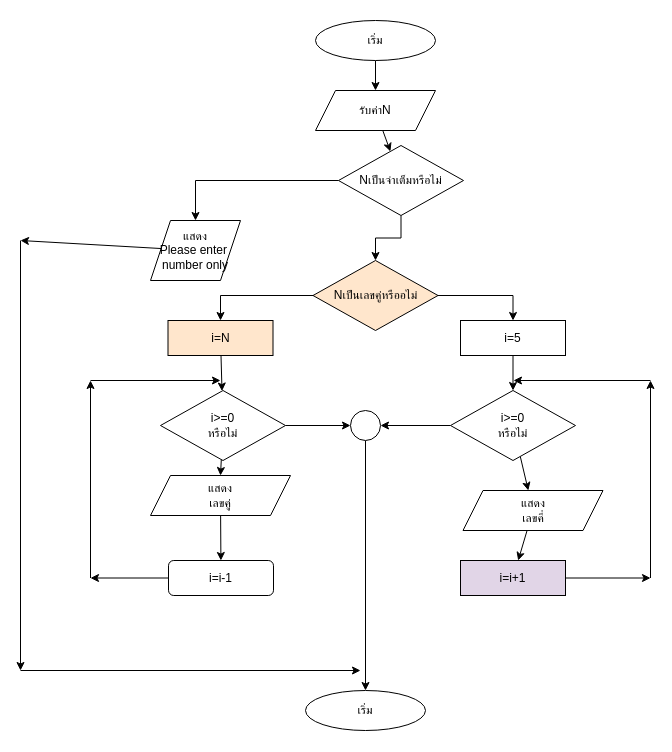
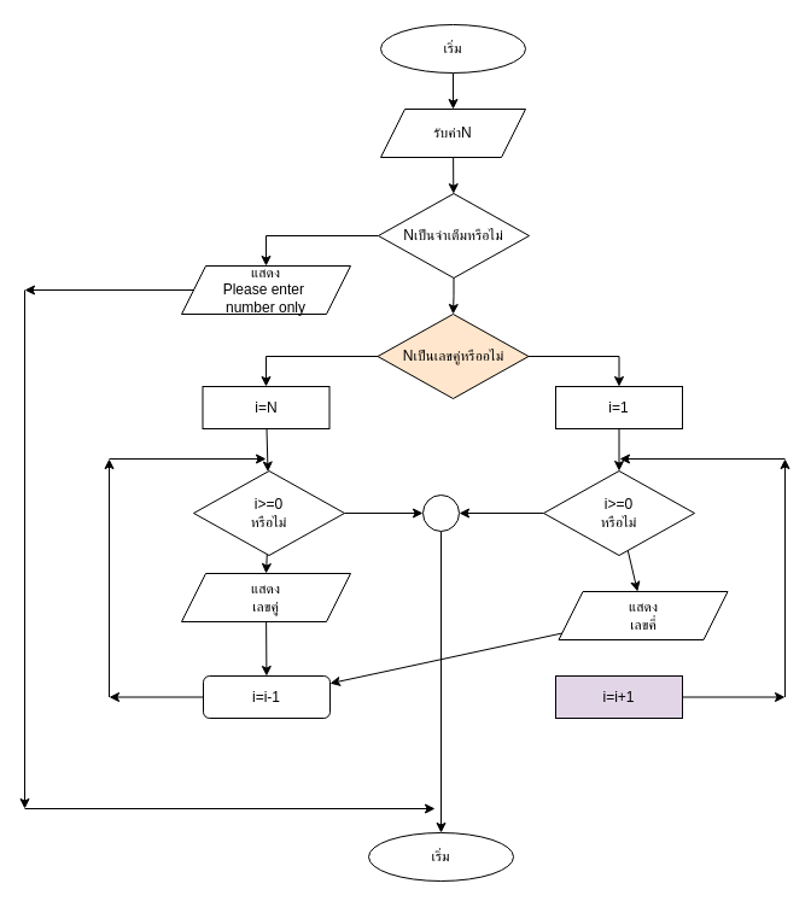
  <mxCell id="0" />
  <mxCell id="1" parent="0" />
  <mxCell id="2" value="" style="edgeStyle=none;html=1;entryX=0.5;entryY=0;entryDx=0;entryDy=0;" parent="1" source="3" target="5" edge="1"><mxGeometry relative="1" as="geometry"><mxPoint x="375" y="90" as="targetPoint" /></mxGeometry></mxCell>
  <mxCell id="3" value="เริ่ม" style="ellipse;whiteSpace=wrap;html=1;" parent="1" vertex="1"><mxGeometry x="315" y="20" width="120" height="40" as="geometry" /></mxCell>
  <mxCell id="4" value="" style="edgeStyle=none;html=1;" parent="1" source="5" target="8" edge="1"><mxGeometry relative="1" as="geometry" /></mxCell>
  <mxCell id="5" value="รับค่าN" style="shape=parallelogram;perimeter=parallelogramPerimeter;whiteSpace=wrap;html=1;fixedSize=1;" parent="1" vertex="1"><mxGeometry x="315" y="90" width="120" height="40" as="geometry" /></mxCell>
  <mxCell id="6" value="" style="edgeStyle=orthogonalEdgeStyle;html=1;entryX=0.5;entryY=0;entryDx=0;entryDy=0;rounded=0;" parent="1" source="8" target="10" edge="1"><mxGeometry relative="1" as="geometry"><mxPoint x="220.5" y="195" as="targetPoint" /></mxGeometry></mxCell>
  <mxCell id="7" value="" style="edgeStyle=orthogonalEdgeStyle;html=1;entryX=0.5;entryY=0;entryDx=0;entryDy=0;rounded=0;curved=0;" parent="1" source="8" target="13" edge="1"><mxGeometry relative="1" as="geometry"><mxPoint x="580.5" y="195" as="targetPoint" /></mxGeometry></mxCell>
- <mxCell id="8" value="Nเป็นจำเต็มหรือไม่" style="rhombus;whiteSpace=wrap;html=1;" parent="1" vertex="1"><mxGeometry x="338" y="145" width="125" height="70" as="geometry" /></mxCell>
+ <mxCell id="8" value="Nเป็นจำเต็มหรือไม่" style="rhombus;whiteSpace=wrap;html=1;" parent="1" vertex="1"><mxGeometry x="313" y="160" width="125" height="70" as="geometry" /></mxCell>
  <mxCell id="9" value="" style="edgeStyle=none;html=1;" parent="1" source="10" edge="1"><mxGeometry relative="1" as="geometry"><mxPoint x="20" y="240" as="targetPoint" /></mxGeometry></mxCell>
- <mxCell id="10" value="แสดง&lt;div&gt;Please enter&amp;nbsp;&lt;/div&gt;&lt;div&gt;number&amp;nbsp;&lt;span style=&quot;background-color: transparent;&quot;&gt;only&lt;/span&gt;&lt;/div&gt;" style="shape=parallelogram;perimeter=parallelogramPerimeter;whiteSpace=wrap;html=1;fixedSize=1;" parent="1" vertex="1"><mxGeometry x="150" y="220" width="90" height="60" as="geometry" /></mxCell>
+ <mxCell id="10" value="แสดง&lt;div&gt;Please enter&amp;nbsp;&lt;/div&gt;&lt;div&gt;number&amp;nbsp;&lt;span style=&quot;background-color: transparent;&quot;&gt;only&lt;/span&gt;&lt;/div&gt;" style="shape=parallelogram;perimeter=parallelogramPerimeter;whiteSpace=wrap;html=1;fixedSize=1;" parent="1" vertex="1"><mxGeometry x="150" y="220" width="140" height="40" as="geometry" /></mxCell>
  <mxCell id="11" value="" style="edgeStyle=orthogonalEdgeStyle;html=1;rounded=0;entryX=0.5;entryY=0;entryDx=0;entryDy=0;" parent="1" source="13" target="15" edge="1"><mxGeometry relative="1" as="geometry" /></mxCell>
  <mxCell id="12" value="" style="edgeStyle=orthogonalEdgeStyle;html=1;entryX=0.5;entryY=0;entryDx=0;entryDy=0;rounded=0;" parent="1" source="13" target="24" edge="1"><mxGeometry relative="1" as="geometry" /></mxCell>
  <mxCell id="13" value="Nเป็นเลขคู่หรืออไม่" style="rhombus;whiteSpace=wrap;html=1;fillColor=#ffe6cc;" parent="1" vertex="1"><mxGeometry x="312.5" y="260" width="125" height="70" as="geometry" /></mxCell>
  <mxCell id="14" value="" style="edgeStyle=none;html=1;" parent="1" source="15" target="18" edge="1"><mxGeometry relative="1" as="geometry" /></mxCell>
- <mxCell id="15" value="i=N" style="whiteSpace=wrap;html=1;fillColor=#ffe6cc;" parent="1" vertex="1"><mxGeometry x="167.5" y="320" width="105" height="35" as="geometry" /></mxCell>
+ <mxCell id="15" value="i=N" style="whiteSpace=wrap;html=1;" parent="1" vertex="1"><mxGeometry x="167.5" y="320" width="105" height="35" as="geometry" /></mxCell>
  <mxCell id="16" value="" style="edgeStyle=none;html=1;entryX=0.5;entryY=0;entryDx=0;entryDy=0;" parent="1" source="18" target="20" edge="1"><mxGeometry relative="1" as="geometry"><mxPoint x="219.25" y="490" as="targetPoint" /></mxGeometry></mxCell>
  <mxCell id="17" value="" style="edgeStyle=none;html=1;" parent="1" source="18" target="37" edge="1"><mxGeometry relative="1" as="geometry" /></mxCell>
  <mxCell id="18" value="i&amp;gt;=0&lt;div&gt;หรือไม่&lt;/div&gt;" style="rhombus;whiteSpace=wrap;html=1;" parent="1" vertex="1"><mxGeometry x="160" y="390" width="125" height="70" as="geometry" /></mxCell>
  <mxCell id="19" value="" style="edgeStyle=none;html=1;" parent="1" source="20" target="22" edge="1"><mxGeometry relative="1" as="geometry" /></mxCell>
  <mxCell id="20" value="แสดง&lt;div&gt;เลขคู่&lt;/div&gt;" style="shape=parallelogram;perimeter=parallelogramPerimeter;whiteSpace=wrap;html=1;fixedSize=1;" parent="1" vertex="1"><mxGeometry x="150" y="475" width="140" height="40" as="geometry" /></mxCell>
  <mxCell id="21" value="" style="edgeStyle=none;html=1;" parent="1" source="22" edge="1"><mxGeometry relative="1" as="geometry"><mxPoint x="90" y="577.5" as="targetPoint" /></mxGeometry></mxCell>
  <mxCell id="22" value="i=i-1" style="whiteSpace=wrap;html=1;rounded=1;" parent="1" vertex="1"><mxGeometry x="168" y="560" width="105" height="35" as="geometry" /></mxCell>
  <mxCell id="23" value="" style="edgeStyle=none;html=1;" parent="1" source="24" target="27" edge="1"><mxGeometry relative="1" as="geometry" /></mxCell>
- <mxCell id="24" value="i=5" style="whiteSpace=wrap;html=1;" parent="1" vertex="1"><mxGeometry x="460" y="320" width="105" height="35" as="geometry" /></mxCell>
+ <mxCell id="24" value="i=1" style="whiteSpace=wrap;html=1;" parent="1" vertex="1"><mxGeometry x="460" y="320" width="105" height="35" as="geometry" /></mxCell>
  <mxCell id="25" value="" style="edgeStyle=none;html=1;" parent="1" source="27" target="29" edge="1"><mxGeometry relative="1" as="geometry" /></mxCell>
  <mxCell id="26" value="" style="edgeStyle=none;html=1;entryX=1;entryY=0.5;entryDx=0;entryDy=0;" parent="1" source="27" target="37" edge="1"><mxGeometry relative="1" as="geometry"><mxPoint x="385" y="425" as="targetPoint" /></mxGeometry></mxCell>
  <mxCell id="27" value="i&amp;gt;=0&lt;div&gt;หรือไม่&lt;/div&gt;" style="rhombus;whiteSpace=wrap;html=1;" parent="1" vertex="1"><mxGeometry x="450" y="390" width="125" height="70" as="geometry" /></mxCell>
- <mxCell id="28" value="" style="edgeStyle=none;html=1;" parent="1" source="29" target="31" edge="1"><mxGeometry relative="1" as="geometry" /></mxCell>
+ <mxCell id="28" value="" style="edgeStyle=none;html=1;" parent="1" source="29" target="22" edge="1"><mxGeometry relative="1" as="geometry" /></mxCell>
  <mxCell id="29" value="แสดง&lt;div&gt;เลขคี่&lt;/div&gt;" style="shape=parallelogram;perimeter=parallelogramPerimeter;whiteSpace=wrap;html=1;fixedSize=1;" parent="1" vertex="1"><mxGeometry x="462.5" y="490" width="140" height="40" as="geometry" /></mxCell>
  <mxCell id="30" value="" style="edgeStyle=none;html=1;" parent="1" source="31" edge="1"><mxGeometry relative="1" as="geometry"><mxPoint x="650" y="577.5" as="targetPoint" /></mxGeometry></mxCell>
  <mxCell id="31" value="i=i+1" style="whiteSpace=wrap;html=1;fillColor=#e1d5e7;" parent="1" vertex="1"><mxGeometry x="460" y="560" width="105" height="35" as="geometry" /></mxCell>
  <mxCell id="32" value="" style="edgeStyle=none;html=1;" parent="1" edge="1"><mxGeometry relative="1" as="geometry"><mxPoint x="90" y="577.5" as="sourcePoint" /><mxPoint x="90" y="380" as="targetPoint" /></mxGeometry></mxCell>
  <mxCell id="33" value="" style="edgeStyle=none;html=1;" parent="1" edge="1"><mxGeometry relative="1" as="geometry"><mxPoint x="90" y="380" as="sourcePoint" /><mxPoint x="220" y="380" as="targetPoint" /></mxGeometry></mxCell>
  <mxCell id="34" value="" style="edgeStyle=none;html=1;" parent="1" edge="1"><mxGeometry relative="1" as="geometry"><mxPoint x="650" y="577.5" as="sourcePoint" /><mxPoint x="650" y="380" as="targetPoint" /></mxGeometry></mxCell>
  <mxCell id="35" value="" style="edgeStyle=none;html=1;" parent="1" edge="1"><mxGeometry relative="1" as="geometry"><mxPoint x="650" y="380" as="sourcePoint" /><mxPoint x="513" y="380" as="targetPoint" /></mxGeometry></mxCell>
  <mxCell id="36" value="" style="edgeStyle=none;html=1;entryX=0.5;entryY=0;entryDx=0;entryDy=0;" parent="1" source="37" target="38" edge="1"><mxGeometry relative="1" as="geometry"><mxPoint x="365" y="535" as="targetPoint" /></mxGeometry></mxCell>
  <mxCell id="37" value="" style="ellipse;whiteSpace=wrap;html=1;aspect=fixed;" parent="1" vertex="1"><mxGeometry x="350" y="410" width="30" height="30" as="geometry" /></mxCell>
  <mxCell id="38" value="เริ่ม" style="ellipse;whiteSpace=wrap;html=1;" parent="1" vertex="1"><mxGeometry x="305" y="690" width="120" height="40" as="geometry" /></mxCell>
  <mxCell id="39" value="" style="edgeStyle=none;html=1;" parent="1" edge="1"><mxGeometry relative="1" as="geometry"><mxPoint x="20" y="240" as="sourcePoint" /><mxPoint x="20" y="670" as="targetPoint" /></mxGeometry></mxCell>
  <mxCell id="40" value="" style="edgeStyle=none;html=1;" parent="1" edge="1"><mxGeometry relative="1" as="geometry"><mxPoint x="20" y="670" as="sourcePoint" /><mxPoint x="360" y="670" as="targetPoint" /></mxGeometry></mxCell>
